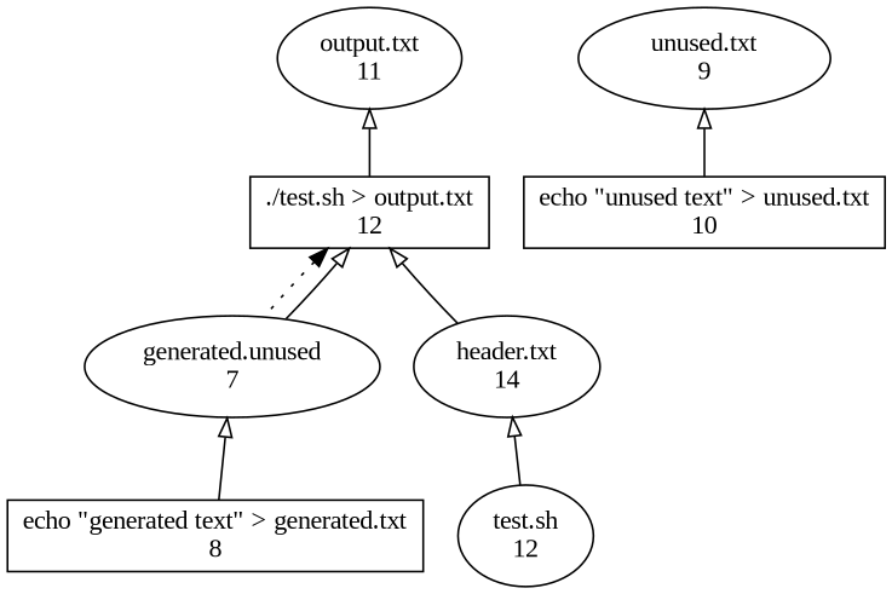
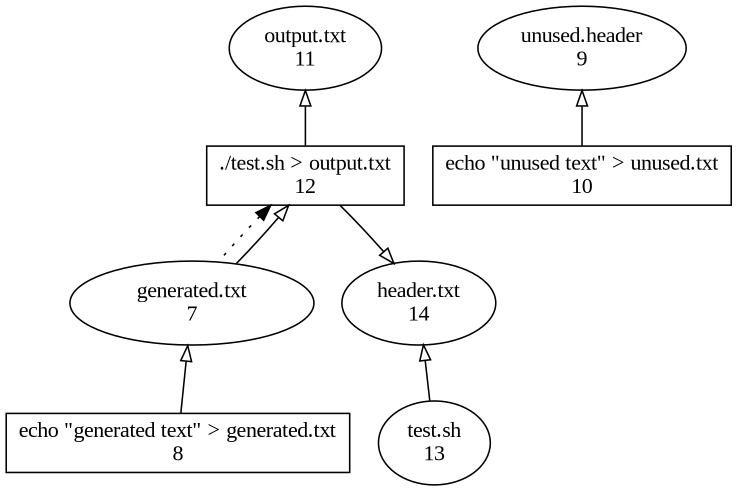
  digraph {
    fontname="Liberation Serif"
    node [color="#000000" fontcolor="#000000" fontname="Liberation Serif" shape=oval style=solid]
    edge [arrowtail=empty dir=back fontname="Liberation Serif" style=solid]
    n1 [label="./test.sh > output.txt\n12" shape=rectangle]
-   n2 [label="generated.unused\n7"]
+   n2 [label="generated.txt\n7"]
    n3 [label="header.txt\n14"]
    n4 [label="echo \"generated text\" > generated.txt\n8" shape=rectangle]
-   n5 [label="unused.txt\n9"]
+   n5 [label="unused.header\n9"]
    n6 [label="echo \"unused text\" > unused.txt\n10" shape=rectangle]
-   n7 [label="test.sh\n12"]
+   n7 [label="test.sh\n13"]
    n8 [label="output.txt\n11"]
    n1 -> n2 [arrowtail=normal style=dotted]
    n1 -> n2
-   n1 -> n3
+   n3 -> n1
    n2 -> n4
    n3 -> n7
    n5 -> n6
    n8 -> n1
  }
